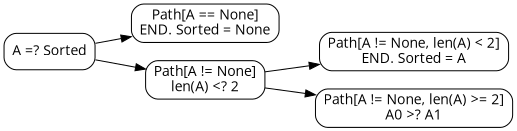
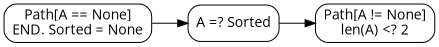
  digraph {
    fontname="Open Sans"
    rankdir=LR
    node [fontname="Open Sans" shape=box style=rounded]
    edge [fontname="Open Sans"]
    n1 [label="A =? Sorted"]
    "Path[A == None]\nEND. Sorted = None"
    "Path[A != None]\nlen(A) <? 2"
-   "Path[A != None, len(A) < 2]\nEND. Sorted = A"
-   "Path[A != None, len(A) >= 2]\nA0 >? A1"
-   n1 -> "Path[A == None]\nEND. Sorted = None"
+   "Path[A == None]\nEND. Sorted = None" -> n1
    n1 -> "Path[A != None]\nlen(A) <? 2"
-   "Path[A != None]\nlen(A) <? 2" -> "Path[A != None, len(A) < 2]\nEND. Sorted = A"
-   "Path[A != None]\nlen(A) <? 2" -> "Path[A != None, len(A) >= 2]\nA0 >? A1"
  }
